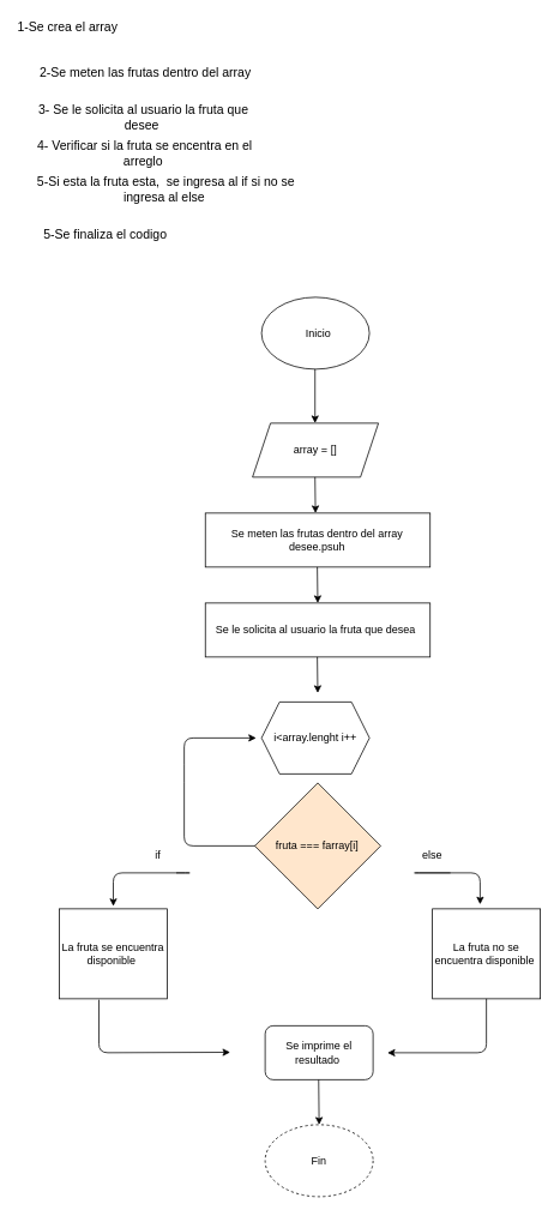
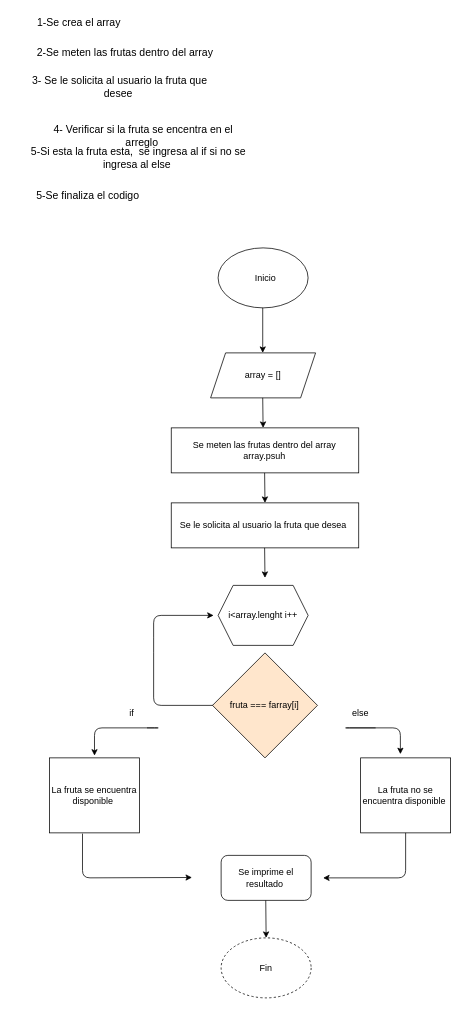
  <mxCell id="0" />
  <mxCell id="1" parent="0" />
  <mxCell id="2" value="&amp;nbsp; &amp;nbsp;Inicio&amp;nbsp;" style="ellipse;whiteSpace=wrap;html=1;" vertex="1" parent="1"><mxGeometry x="289.96" y="330" width="120" height="80" as="geometry" /></mxCell>
  <mxCell id="3" value="array = []" style="shape=parallelogram;perimeter=parallelogramPerimeter;whiteSpace=wrap;html=1;fixedSize=1;" vertex="1" parent="1"><mxGeometry x="279.96" y="470" width="140" height="60" as="geometry" /></mxCell>
  <mxCell id="4" value="" style="endArrow=classic;html=1;" edge="1" parent="1"><mxGeometry width="50" height="50" relative="1" as="geometry"><mxPoint x="349.46" y="410" as="sourcePoint" /><mxPoint x="349.46" y="470" as="targetPoint" /></mxGeometry></mxCell>
  <mxCell id="5" value="" style="endArrow=classic;html=1;" edge="1" parent="1"><mxGeometry width="50" height="50" relative="1" as="geometry"><mxPoint x="349.46" y="530" as="sourcePoint" /><mxPoint x="349.96" y="570" as="targetPoint" /></mxGeometry></mxCell>
  <mxCell id="6" value="Se le solicita al usuario la fruta que desea&amp;nbsp;" style="rounded=0;whiteSpace=wrap;html=1;" vertex="1" parent="1"><mxGeometry x="227.48" y="670" width="250" height="60" as="geometry" /></mxCell>
  <mxCell id="7" value="" style="endArrow=classic;html=1;" edge="1" parent="1"><mxGeometry width="50" height="50" relative="1" as="geometry"><mxPoint x="351.98" y="730" as="sourcePoint" /><mxPoint x="352.48" y="770" as="targetPoint" /></mxGeometry></mxCell>
- <mxCell id="8" value="Se meten las frutas dentro del array desee.psuh" style="rounded=0;whiteSpace=wrap;html=1;" vertex="1" parent="1"><mxGeometry x="227.48" y="570" width="250" height="60" as="geometry" /></mxCell>
+ <mxCell id="8" value="Se meten las frutas dentro del array array.psuh" style="rounded=0;whiteSpace=wrap;html=1;" vertex="1" parent="1"><mxGeometry x="227.48" y="570" width="250" height="60" as="geometry" /></mxCell>
  <mxCell id="9" value="" style="endArrow=classic;html=1;" edge="1" parent="1"><mxGeometry width="50" height="50" relative="1" as="geometry"><mxPoint x="351.98" y="630" as="sourcePoint" /><mxPoint x="352.48" y="670" as="targetPoint" /></mxGeometry></mxCell>
- <mxCell id="10" value="&lt;font style=&quot;font-size: 14px&quot;&gt;1-Se crea el array&amp;nbsp;&lt;/font&gt;" style="text;html=1;strokeColor=none;fillColor=none;align=center;verticalAlign=middle;whiteSpace=wrap;rounded=0;" vertex="1" parent="1"><mxGeometry x="13.26" y="20" width="126.52" height="20" as="geometry" /></mxCell>
- <mxCell id="11" value="&lt;font style=&quot;font-size: 14px&quot;&gt;2-Se meten las frutas dentro del array&amp;nbsp;&lt;/font&gt;" style="text;html=1;strokeColor=none;fillColor=none;align=center;verticalAlign=middle;whiteSpace=wrap;rounded=0;" vertex="1" parent="1"><mxGeometry x="38.26" y="70" width="250" height="20" as="geometry" /></mxCell>
- <mxCell id="12" value="&lt;span style=&quot;font-size: 14px&quot;&gt;3- Se le solicita al usuario la fruta que desee&amp;nbsp;&lt;/span&gt;" style="text;html=1;strokeColor=none;fillColor=none;align=center;verticalAlign=middle;whiteSpace=wrap;rounded=0;" vertex="1" parent="1"><mxGeometry x="20" y="120" width="277.52" height="20" as="geometry" /></mxCell>
- <mxCell id="13" value="&lt;span style=&quot;font-size: 14px&quot;&gt;4- Verificar si la fruta se encentra en el arreglo&amp;nbsp;&lt;/span&gt;" style="text;html=1;strokeColor=none;fillColor=none;align=center;verticalAlign=middle;whiteSpace=wrap;rounded=0;" vertex="1" parent="1"><mxGeometry x="38.76" y="160" width="242.76" height="20" as="geometry" /></mxCell>
+ <mxCell id="10" value="&lt;font style=&quot;font-size: 14px&quot;&gt;1-Se crea el array&amp;nbsp;&lt;/font&gt;" style="text;html=1;strokeColor=none;fillColor=none;align=center;verticalAlign=middle;whiteSpace=wrap;rounded=0;" vertex="1" parent="1"><mxGeometry x="43.26" y="20" width="126.52" height="20" as="geometry" /></mxCell>
+ <mxCell id="11" value="&lt;font style=&quot;font-size: 14px&quot;&gt;2-Se meten las frutas dentro del array&amp;nbsp;&lt;/font&gt;" style="text;html=1;strokeColor=none;fillColor=none;align=center;verticalAlign=middle;whiteSpace=wrap;rounded=0;" vertex="1" parent="1"><mxGeometry x="43.26" y="60" width="250" height="20" as="geometry" /></mxCell>
+ <mxCell id="12" value="&lt;span style=&quot;font-size: 14px&quot;&gt;3- Se le solicita al usuario la fruta que desee&amp;nbsp;&lt;/span&gt;" style="text;html=1;strokeColor=none;fillColor=none;align=center;verticalAlign=middle;whiteSpace=wrap;rounded=0;" vertex="1" parent="1"><mxGeometry x="20" y="105" width="277.52" height="20" as="geometry" /></mxCell>
+ <mxCell id="13" value="&lt;span style=&quot;font-size: 14px&quot;&gt;4- Verificar si la fruta se encentra en el arreglo&amp;nbsp;&lt;/span&gt;" style="text;html=1;strokeColor=none;fillColor=none;align=center;verticalAlign=middle;whiteSpace=wrap;rounded=0;" vertex="1" parent="1"><mxGeometry x="68.76" y="170" width="242.76" height="20" as="geometry" /></mxCell>
  <mxCell id="14" value="&lt;span style=&quot;font-size: 14px&quot;&gt;5-Se finaliza el codigo&lt;/span&gt;" style="text;html=1;strokeColor=none;fillColor=none;align=center;verticalAlign=middle;whiteSpace=wrap;rounded=0;" vertex="1" parent="1"><mxGeometry x="43.26" y="250" width="146.52" height="20" as="geometry" /></mxCell>
  <mxCell id="15" value="&lt;span style=&quot;font-size: 14px&quot;&gt;5-Si esta la fruta esta,&amp;nbsp; se ingresa al if si no se ingresa al else&amp;nbsp;&lt;/span&gt;" style="text;html=1;strokeColor=none;fillColor=none;align=center;verticalAlign=middle;whiteSpace=wrap;rounded=0;" vertex="1" parent="1"><mxGeometry x="38.76" y="200" width="290" height="20" as="geometry" /></mxCell>
  <mxCell id="16" value="i&amp;lt;array.lenght i++" style="shape=hexagon;perimeter=hexagonPerimeter2;whiteSpace=wrap;html=1;fixedSize=1;" vertex="1" parent="1"><mxGeometry x="290" y="780" width="120" height="80" as="geometry" /></mxCell>
  <mxCell id="17" value="" style="endArrow=classic;html=1;" edge="1" parent="1"><mxGeometry width="50" height="50" relative="1" as="geometry"><mxPoint x="314" y="940" as="sourcePoint" /><mxPoint x="284" y="820" as="targetPoint" /><Array as="points"><mxPoint x="204" y="940" /><mxPoint x="204" y="860" /><mxPoint x="204" y="820" /></Array></mxGeometry></mxCell>
  <mxCell id="18" value="fruta === farray[i]" style="rhombus;whiteSpace=wrap;html=1;fillColor=#ffe6cc;" vertex="1" parent="1"><mxGeometry x="282.48" y="870" width="140" height="140" as="geometry" /></mxCell>
  <mxCell id="19" value="" style="endArrow=classic;html=1;entryX=0.567;entryY=-0.05;entryDx=0;entryDy=0;entryPerimeter=0;" edge="1" parent="1"><mxGeometry width="50" height="50" relative="1" as="geometry"><mxPoint x="500" y="970" as="sourcePoint" /><mxPoint x="533.04" y="1005" as="targetPoint" /><Array as="points"><mxPoint x="455" y="970" /><mxPoint x="533" y="970" /></Array></mxGeometry></mxCell>
  <mxCell id="20" value="" style="endArrow=classic;html=1;entryX=0.417;entryY=-0.03;entryDx=0;entryDy=0;entryPerimeter=0;" edge="1" parent="1"><mxGeometry width="50" height="50" relative="1" as="geometry"><mxPoint x="195.14" y="970" as="sourcePoint" /><mxPoint x="125.18" y="1007" as="targetPoint" /><Array as="points"><mxPoint x="215.14" y="970" /><mxPoint x="125.14" y="970" /></Array></mxGeometry></mxCell>
  <mxCell id="21" value="La fruta se encuentra disponible&amp;nbsp;" style="rounded=0;whiteSpace=wrap;html=1;" vertex="1" parent="1"><mxGeometry x="65.14" y="1010" width="120" height="100" as="geometry" /></mxCell>
  <mxCell id="22" value="La fruta no se encuentra disponible&amp;nbsp;" style="rounded=0;whiteSpace=wrap;html=1;" vertex="1" parent="1"><mxGeometry x="480" y="1010" width="120" height="100" as="geometry" /></mxCell>
  <mxCell id="23" value="" style="endArrow=classic;html=1;exitX=0.5;exitY=1;exitDx=0;exitDy=0;" edge="1" parent="1" source="22"><mxGeometry width="50" height="50" relative="1" as="geometry"><mxPoint x="450" y="1070" as="sourcePoint" /><mxPoint x="430" y="1170" as="targetPoint" /><Array as="points"><mxPoint x="540" y="1170" /></Array></mxGeometry></mxCell>
  <mxCell id="24" value="&lt;span&gt;Se imprime el resultado&amp;nbsp;&lt;/span&gt;" style="rounded=1;whiteSpace=wrap;html=1;" vertex="1" parent="1"><mxGeometry x="294" y="1140" width="120" height="60" as="geometry" /></mxCell>
  <mxCell id="25" value="" style="endArrow=classic;html=1;exitX=0.367;exitY=1.01;exitDx=0;exitDy=0;exitPerimeter=0;" edge="1" parent="1" source="21"><mxGeometry width="50" height="50" relative="1" as="geometry"><mxPoint x="95.14" y="1169.5" as="sourcePoint" /><mxPoint x="255.14" y="1169.5" as="targetPoint" /><Array as="points"><mxPoint x="109.14" y="1170" /></Array></mxGeometry></mxCell>
  <mxCell id="26" value="Fin" style="ellipse;whiteSpace=wrap;html=1;dashed=1;" vertex="1" parent="1"><mxGeometry x="294" y="1250" width="120" height="80" as="geometry" /></mxCell>
  <mxCell id="27" value="" style="endArrow=classic;html=1;entryX=0.5;entryY=0;entryDx=0;entryDy=0;" edge="1" parent="1" target="26"><mxGeometry width="50" height="50" relative="1" as="geometry"><mxPoint x="353.5" y="1200" as="sourcePoint" /><mxPoint x="354" y="1230" as="targetPoint" /></mxGeometry></mxCell>
  <mxCell id="28" value="if" style="text;html=1;strokeColor=none;fillColor=none;align=center;verticalAlign=middle;whiteSpace=wrap;rounded=0;" vertex="1" parent="1"><mxGeometry x="155.14" y="940" width="40" height="20" as="geometry" /></mxCell>
  <mxCell id="29" value="else" style="text;html=1;strokeColor=none;fillColor=none;align=center;verticalAlign=middle;whiteSpace=wrap;rounded=0;" vertex="1" parent="1"><mxGeometry x="460" y="940" width="40" height="20" as="geometry" /></mxCell>
